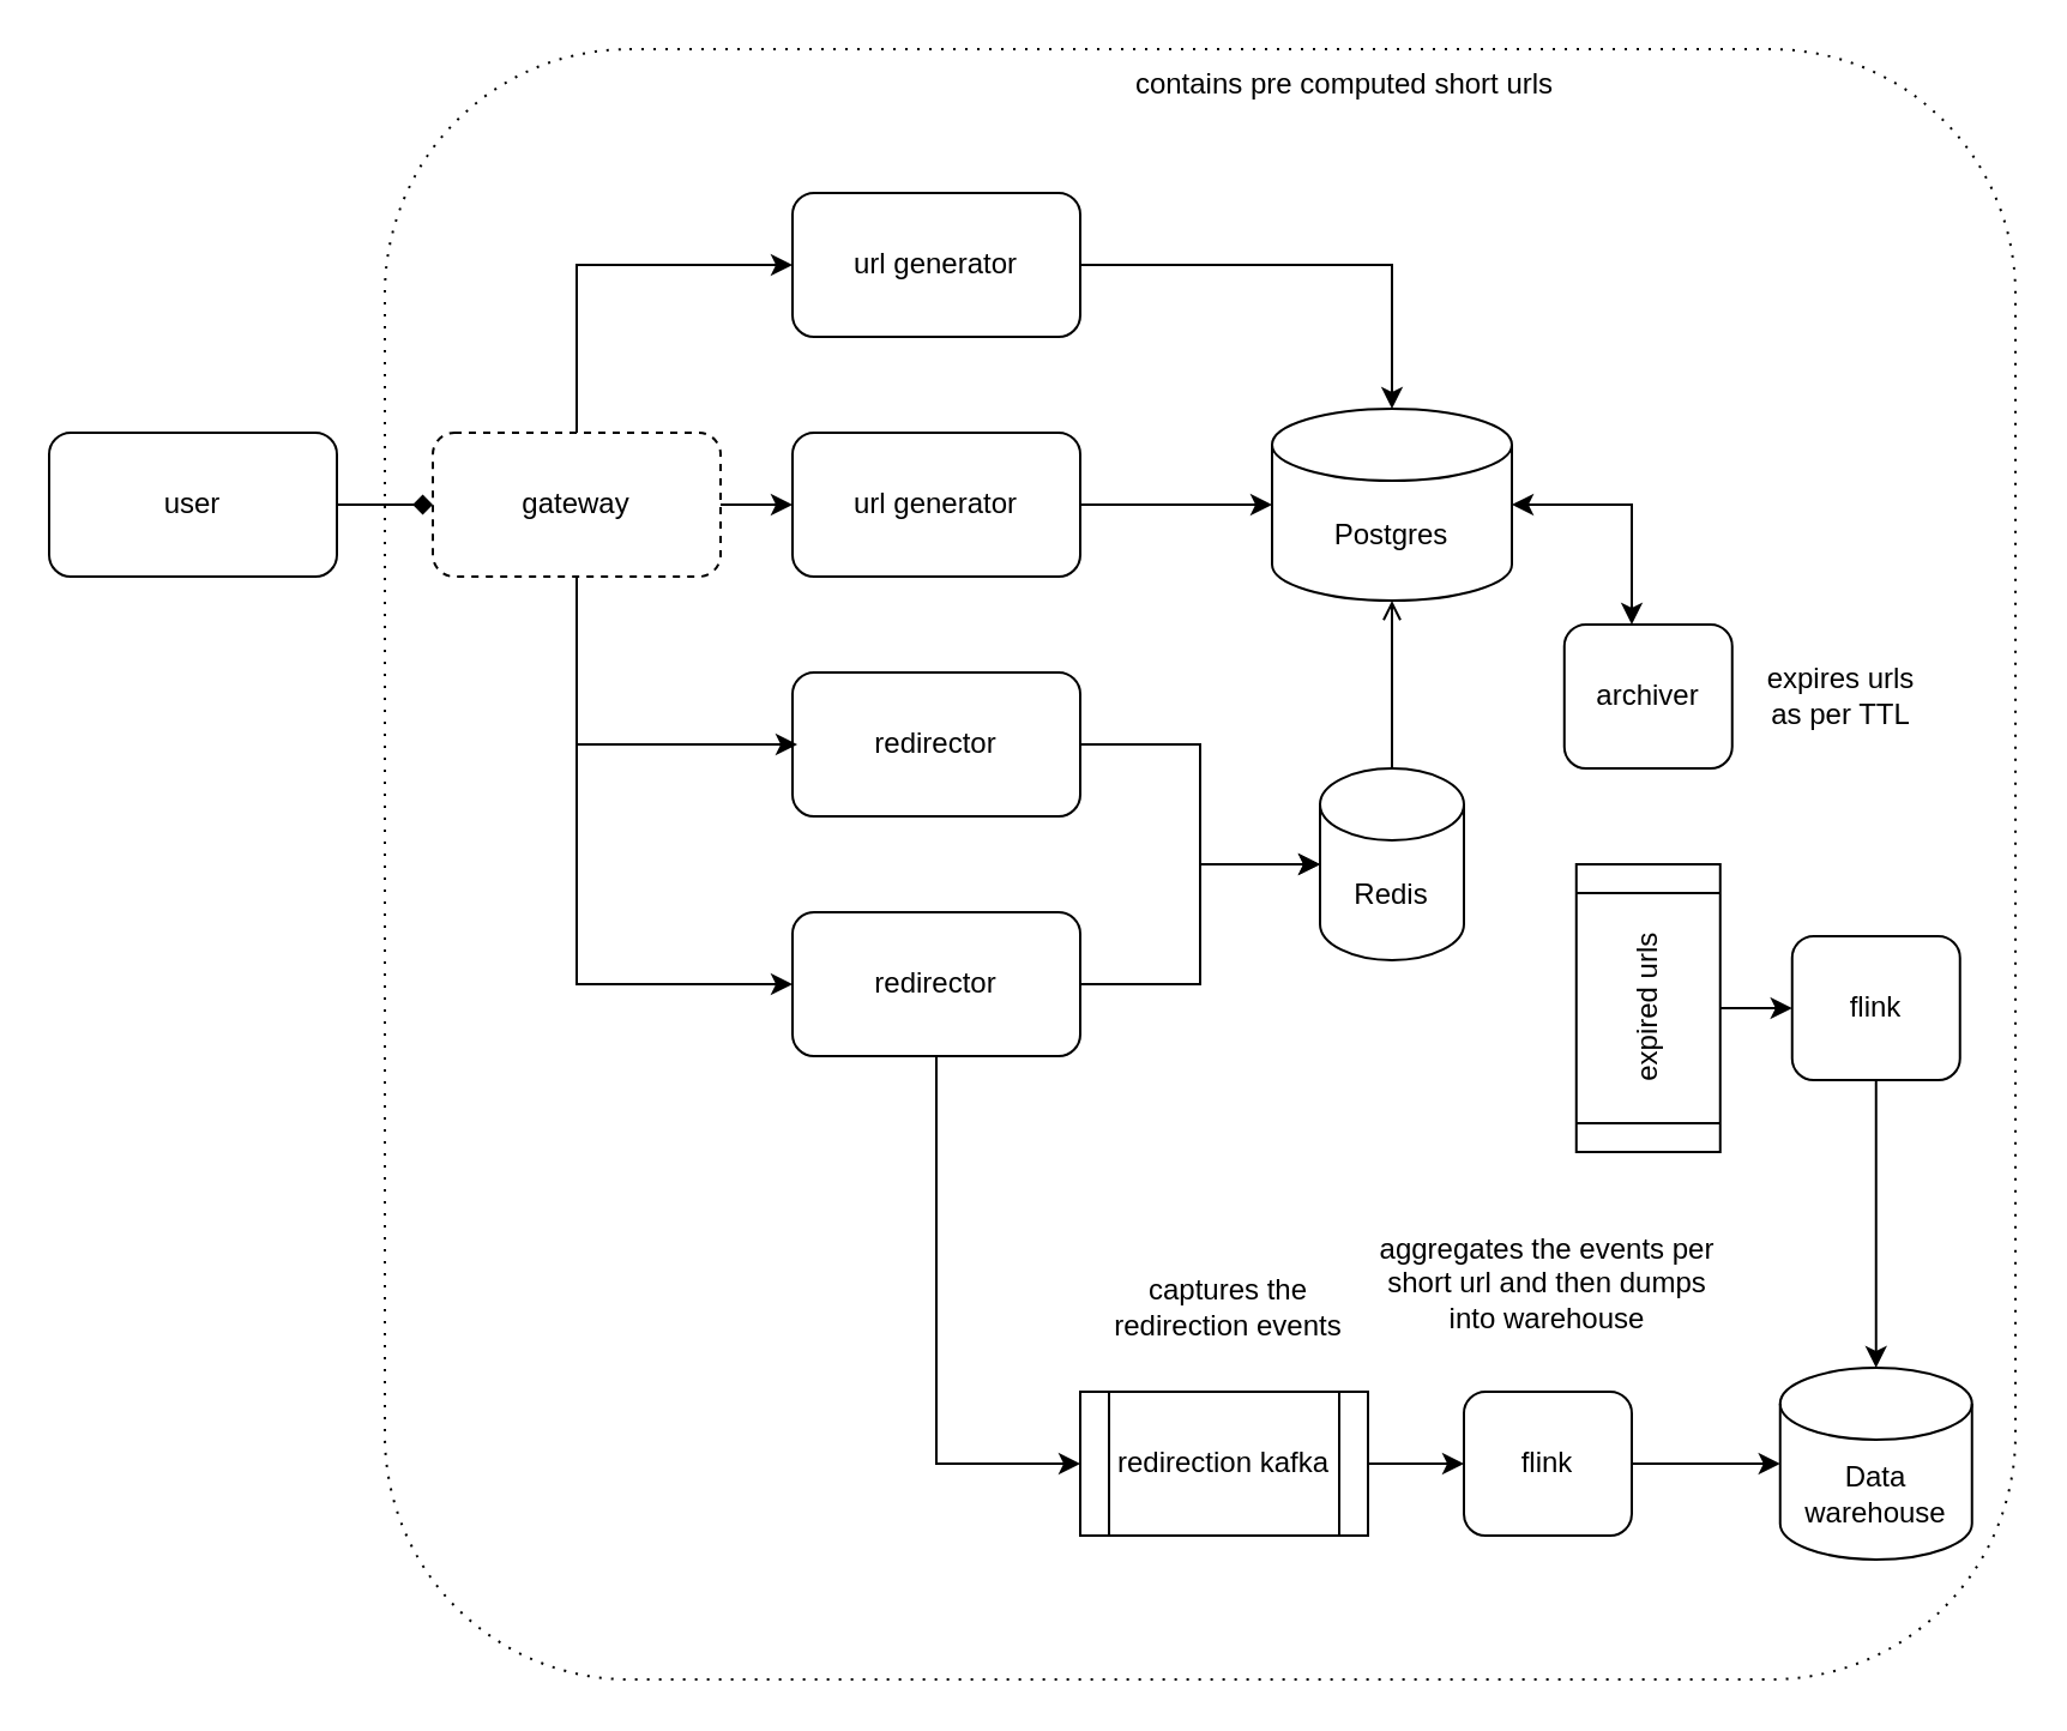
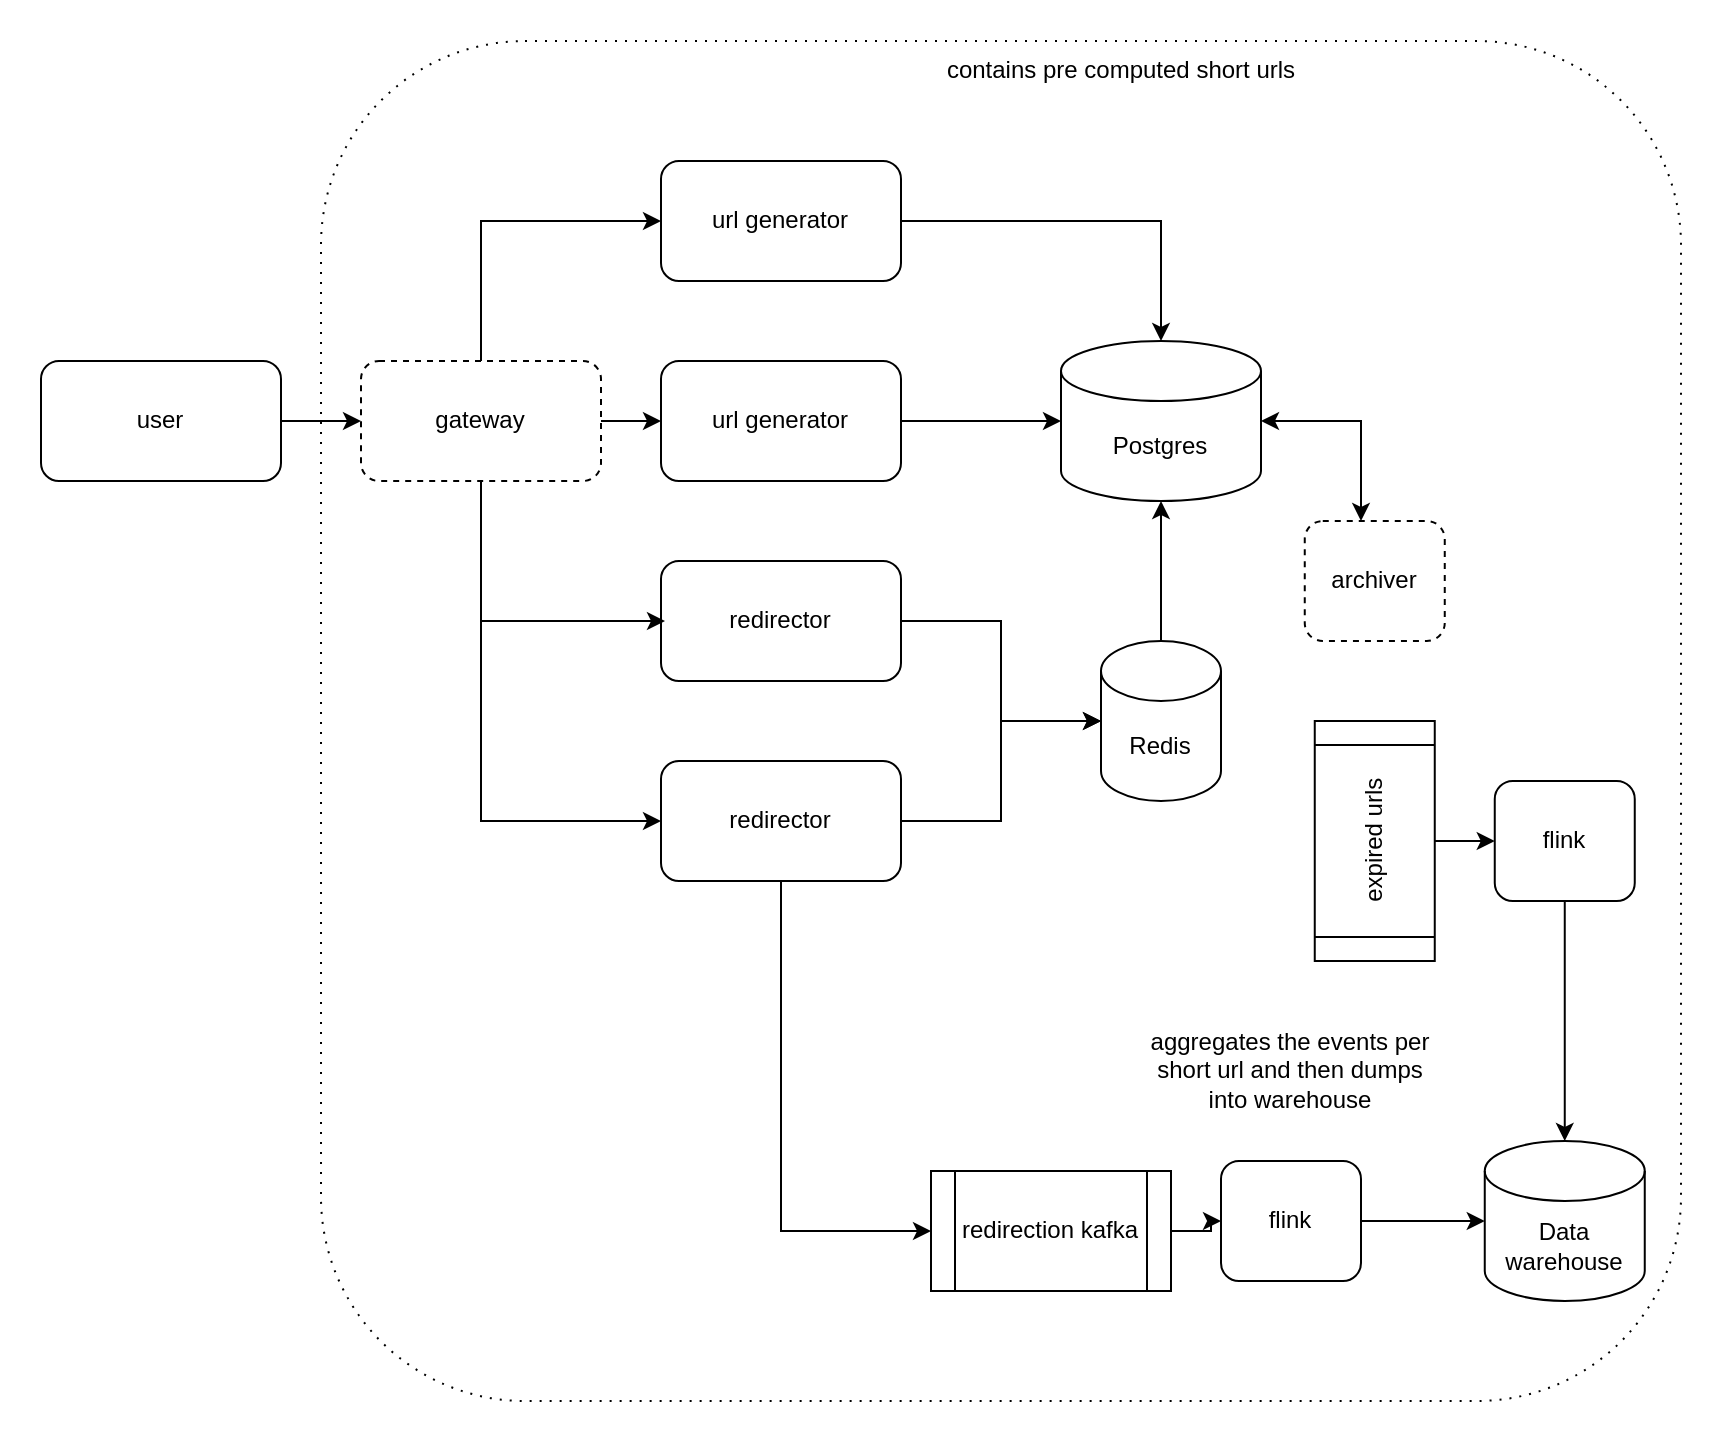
  <mxCell id="0" />
  <mxCell id="1" parent="0" />
  <mxCell id="2" value="" style="rounded=1;whiteSpace=wrap;html=1;dashed=1;dashPattern=1 4;" parent="1" vertex="1"><mxGeometry x="160" y="20" width="680" height="680" as="geometry" /></mxCell>
- <mxCell id="3" style="edgeStyle=orthogonalEdgeStyle;rounded=0;orthogonalLoop=1;jettySize=auto;html=1;exitX=1;exitY=0.5;exitDx=0;exitDy=0;entryX=0;entryY=0.5;entryDx=0;entryDy=0;endArrow=diamond;" parent="1" source="4" target="8" edge="1"><mxGeometry relative="1" as="geometry" /></mxCell>
+ <mxCell id="3" style="edgeStyle=orthogonalEdgeStyle;rounded=0;orthogonalLoop=1;jettySize=auto;html=1;exitX=1;exitY=0.5;exitDx=0;exitDy=0;entryX=0;entryY=0.5;entryDx=0;entryDy=0;" parent="1" source="4" target="8" edge="1"><mxGeometry relative="1" as="geometry" /></mxCell>
  <mxCell id="4" value="user" style="rounded=1;whiteSpace=wrap;html=1;" parent="1" vertex="1"><mxGeometry x="20" y="180" width="120" height="60" as="geometry" /></mxCell>
  <mxCell id="5" style="edgeStyle=orthogonalEdgeStyle;rounded=0;orthogonalLoop=1;jettySize=auto;html=1;exitX=1;exitY=0.5;exitDx=0;exitDy=0;entryX=0;entryY=0.5;entryDx=0;entryDy=0;" parent="1" source="8" target="10" edge="1"><mxGeometry relative="1" as="geometry" /></mxCell>
  <mxCell id="6" style="edgeStyle=orthogonalEdgeStyle;rounded=0;orthogonalLoop=1;jettySize=auto;html=1;entryX=0;entryY=0.5;entryDx=0;entryDy=0;" parent="1" source="8" target="9" edge="1"><mxGeometry relative="1" as="geometry"><Array as="points"><mxPoint x="240" y="110" /></Array></mxGeometry></mxCell>
  <mxCell id="7" style="edgeStyle=orthogonalEdgeStyle;rounded=0;orthogonalLoop=1;jettySize=auto;html=1;entryX=0;entryY=0.5;entryDx=0;entryDy=0;" parent="1" source="8" target="14" edge="1"><mxGeometry relative="1" as="geometry"><Array as="points"><mxPoint x="240" y="410" /></Array></mxGeometry></mxCell>
  <mxCell id="8" value="gateway" style="rounded=1;whiteSpace=wrap;html=1;dashed=1;" parent="1" vertex="1"><mxGeometry x="180" y="180" width="120" height="60" as="geometry" /></mxCell>
  <mxCell id="9" value="url generator" style="rounded=1;whiteSpace=wrap;html=1;" parent="1" vertex="1"><mxGeometry x="330" y="80" width="120" height="60" as="geometry" /></mxCell>
  <mxCell id="10" value="url generator" style="rounded=1;whiteSpace=wrap;html=1;" parent="1" vertex="1"><mxGeometry x="330" y="180" width="120" height="60" as="geometry" /></mxCell>
  <mxCell id="11" style="edgeStyle=orthogonalEdgeStyle;rounded=0;orthogonalLoop=1;jettySize=auto;html=1;entryX=0;entryY=0.5;entryDx=0;entryDy=0;exitX=0.5;exitY=1;exitDx=0;exitDy=0;" parent="1" source="14" target="23" edge="1"><mxGeometry relative="1" as="geometry" /></mxCell>
  <mxCell id="12" value="redirector" style="rounded=1;whiteSpace=wrap;html=1;" parent="1" vertex="1"><mxGeometry x="330" y="280" width="120" height="60" as="geometry" /></mxCell>
  <mxCell id="13" style="edgeStyle=orthogonalEdgeStyle;rounded=0;orthogonalLoop=1;jettySize=auto;html=1;entryX=0;entryY=0.5;entryDx=0;entryDy=0;entryPerimeter=0;" parent="1" source="14" edge="1" target="15"><mxGeometry relative="1" as="geometry"><mxPoint x="510" y="360" as="targetPoint" /><Array as="points"><mxPoint x="500" y="410" /><mxPoint x="500" y="360" /></Array></mxGeometry></mxCell>
  <mxCell id="14" value="redirector" style="rounded=1;whiteSpace=wrap;html=1;" parent="1" vertex="1"><mxGeometry x="330" y="380" width="120" height="60" as="geometry" /></mxCell>
  <mxCell id="15" value="Redis" style="shape=cylinder3;whiteSpace=wrap;html=1;boundedLbl=1;backgroundOutline=1;size=15;" parent="1" vertex="1"><mxGeometry x="550" y="320" width="60" height="80" as="geometry" /></mxCell>
  <mxCell id="16" value="Postgres" style="shape=cylinder3;whiteSpace=wrap;html=1;boundedLbl=1;backgroundOutline=1;size=15;" parent="1" vertex="1"><mxGeometry x="530" y="170" width="100" height="80" as="geometry" /></mxCell>
  <mxCell id="17" style="edgeStyle=orthogonalEdgeStyle;rounded=0;orthogonalLoop=1;jettySize=auto;html=1;" parent="1" source="9" target="16" edge="1"><mxGeometry relative="1" as="geometry"><mxPoint x="500" y="150" as="targetPoint" /><Array as="points"><mxPoint x="510" y="110" /><mxPoint x="510" y="110" /></Array></mxGeometry></mxCell>
  <mxCell id="18" style="edgeStyle=orthogonalEdgeStyle;rounded=0;orthogonalLoop=1;jettySize=auto;html=1;entryX=0;entryY=0.5;entryDx=0;entryDy=0;entryPerimeter=0;" parent="1" source="12" target="15" edge="1"><mxGeometry relative="1" as="geometry" /></mxCell>
- <mxCell id="19" style="edgeStyle=orthogonalEdgeStyle;rounded=0;orthogonalLoop=1;jettySize=auto;html=1;entryX=0.5;entryY=1;entryDx=0;entryDy=0;entryPerimeter=0;endArrow=open;" parent="1" source="15" target="16" edge="1"><mxGeometry relative="1" as="geometry"><mxPoint x="650" y="360" as="targetPoint" /></mxGeometry></mxCell>
- <mxCell id="20" value="archiver" style="rounded=1;whiteSpace=wrap;html=1;" parent="1" vertex="1"><mxGeometry x="651.88" y="260" width="70" height="60" as="geometry" /></mxCell>
+ <mxCell id="19" style="edgeStyle=orthogonalEdgeStyle;rounded=0;orthogonalLoop=1;jettySize=auto;html=1;entryX=0.5;entryY=1;entryDx=0;entryDy=0;entryPerimeter=0;" parent="1" source="15" target="16" edge="1"><mxGeometry relative="1" as="geometry"><mxPoint x="650" y="360" as="targetPoint" /></mxGeometry></mxCell>
+ <mxCell id="20" value="archiver" style="rounded=1;whiteSpace=wrap;html=1;dashed=1;" parent="1" vertex="1"><mxGeometry x="651.88" y="260" width="70" height="60" as="geometry" /></mxCell>
  <mxCell id="21" style="edgeStyle=orthogonalEdgeStyle;rounded=0;orthogonalLoop=1;jettySize=auto;html=1;entryX=1;entryY=0.5;entryDx=0;entryDy=0;entryPerimeter=0;startArrow=classic;startFill=1;" parent="1" source="20" target="16" edge="1"><mxGeometry relative="1" as="geometry"><Array as="points"><mxPoint x="680" y="210" /></Array><mxPoint x="710" y="360" as="targetPoint" /></mxGeometry></mxCell>
  <mxCell id="22" style="edgeStyle=orthogonalEdgeStyle;rounded=0;orthogonalLoop=1;jettySize=auto;html=1;entryX=0;entryY=0.5;entryDx=0;entryDy=0;" parent="1" source="23" target="24" edge="1"><mxGeometry relative="1" as="geometry" /></mxCell>
- <mxCell id="23" value="redirection kafka" style="shape=process;whiteSpace=wrap;html=1;backgroundOutline=1;" parent="1" vertex="1"><mxGeometry x="450" y="580" width="120" height="60" as="geometry" /></mxCell>
+ <mxCell id="23" value="redirection kafka" style="shape=process;whiteSpace=wrap;html=1;backgroundOutline=1;" parent="1" vertex="1"><mxGeometry x="465" y="585" width="120" height="60" as="geometry" /></mxCell>
  <mxCell id="24" value="flink" style="rounded=1;whiteSpace=wrap;html=1;" parent="1" vertex="1"><mxGeometry x="610" y="580" width="70" height="60" as="geometry" /></mxCell>
  <mxCell id="25" value="Data warehouse" style="shape=cylinder3;whiteSpace=wrap;html=1;boundedLbl=1;backgroundOutline=1;size=15;" parent="1" vertex="1"><mxGeometry x="741.88" y="570" width="80" height="80" as="geometry" /></mxCell>
  <mxCell id="26" style="edgeStyle=orthogonalEdgeStyle;rounded=0;orthogonalLoop=1;jettySize=auto;html=1;entryX=0;entryY=0.5;entryDx=0;entryDy=0;entryPerimeter=0;" parent="1" source="24" target="25" edge="1"><mxGeometry relative="1" as="geometry"><mxPoint x="710" y="610" as="targetPoint" /></mxGeometry></mxCell>
  <mxCell id="27" value="contains pre computed short urls" style="text;html=1;align=center;verticalAlign=middle;resizable=0;points=[];autosize=1;strokeColor=none;fillColor=none;" parent="1" vertex="1"><mxGeometry x="460" y="20" width="200" height="30" as="geometry" /></mxCell>
  <mxCell id="28" style="edgeStyle=orthogonalEdgeStyle;rounded=0;orthogonalLoop=1;jettySize=auto;html=1;" parent="1" source="8" edge="1"><mxGeometry relative="1" as="geometry"><mxPoint x="332" y="310" as="targetPoint" /><Array as="points"><mxPoint x="240" y="310" /></Array></mxGeometry></mxCell>
- <mxCell id="29" value="expires urls as per TTL" style="text;html=1;align=center;verticalAlign=middle;whiteSpace=wrap;rounded=0;" parent="1" vertex="1"><mxGeometry x="730" y="275" width="75" height="30" as="geometry" /></mxCell>
- <mxCell id="30" value="captures the redirection events" style="text;html=1;align=center;verticalAlign=middle;whiteSpace=wrap;rounded=0;" parent="1" vertex="1"><mxGeometry x="462.5" y="530" width="97.5" height="30" as="geometry" /></mxCell>
  <mxCell id="31" value="aggregates the events per short url and then dumps into warehouse" style="text;html=1;align=center;verticalAlign=middle;whiteSpace=wrap;rounded=0;" parent="1" vertex="1"><mxGeometry x="568.13" y="520" width="153.75" height="30" as="geometry" /></mxCell>
  <mxCell id="32" style="edgeStyle=orthogonalEdgeStyle;rounded=0;orthogonalLoop=1;jettySize=auto;html=1;exitX=0.5;exitY=1;exitDx=0;exitDy=0;entryX=0;entryY=0.5;entryDx=0;entryDy=0;" edge="1" parent="1" source="33" target="35"><mxGeometry relative="1" as="geometry" /></mxCell>
  <mxCell id="33" value="expired urls" style="shape=process;whiteSpace=wrap;html=1;backgroundOutline=1;rotation=-90;" parent="1" vertex="1"><mxGeometry x="626.88" y="390" width="120" height="60" as="geometry" /></mxCell>
  <mxCell id="34" style="edgeStyle=orthogonalEdgeStyle;rounded=0;orthogonalLoop=1;jettySize=auto;html=1;entryX=0;entryY=0.5;entryDx=0;entryDy=0;entryPerimeter=0;" edge="1" parent="1" source="10" target="16"><mxGeometry relative="1" as="geometry" /></mxCell>
  <mxCell id="35" value="flink" style="rounded=1;whiteSpace=wrap;html=1;" vertex="1" parent="1"><mxGeometry x="746.88" y="390" width="70" height="60" as="geometry" /></mxCell>
  <mxCell id="36" style="edgeStyle=orthogonalEdgeStyle;rounded=0;orthogonalLoop=1;jettySize=auto;html=1;exitX=0.5;exitY=1;exitDx=0;exitDy=0;entryX=0.5;entryY=0;entryDx=0;entryDy=0;entryPerimeter=0;" edge="1" parent="1" source="35" target="25"><mxGeometry relative="1" as="geometry" /></mxCell>
